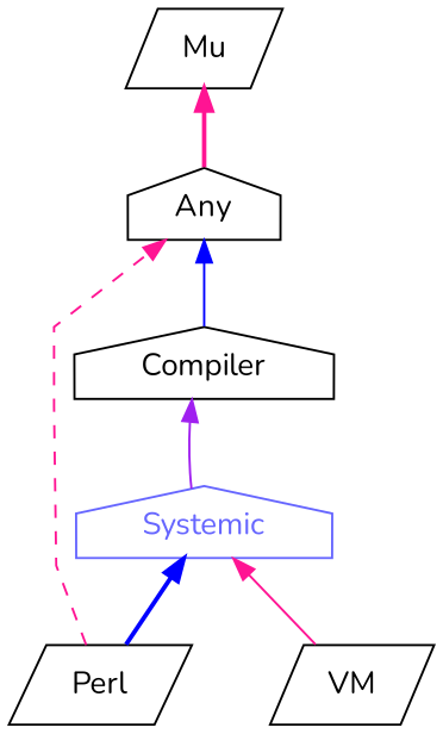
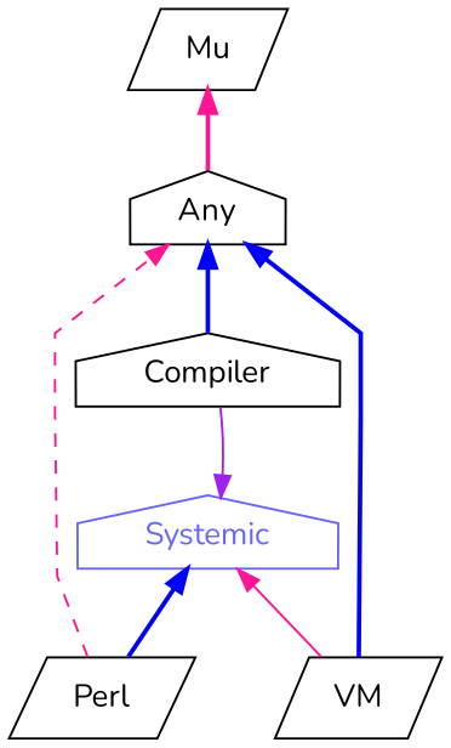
  digraph {
    fontname=Nunito
    rankdir=BT
    splines=polyline
    node [color="#000000" fontcolor="#000000" fontname=Nunito shape=house]
    edge [color=deeppink fontname=Nunito style=bold]
    Systemic [color="#6666FF" fontcolor="#6666FF"]
    Mu [shape=parallelogram]
    Any
    Perl [shape=parallelogram]
    VM [shape=parallelogram]
    Compiler
    Any -> Mu
    Perl -> Systemic [color=blue]
    Perl -> Any [style=dashed]
    VM -> Systemic [style=solid]
-   Systemic -> Compiler [color=purple style=solid]
-   Compiler -> Any [color=blue style=solid]
+   VM -> Any [color=blue]
+   Compiler -> Systemic [color=purple style=solid]
+   Compiler -> Any [color=blue]
  }
